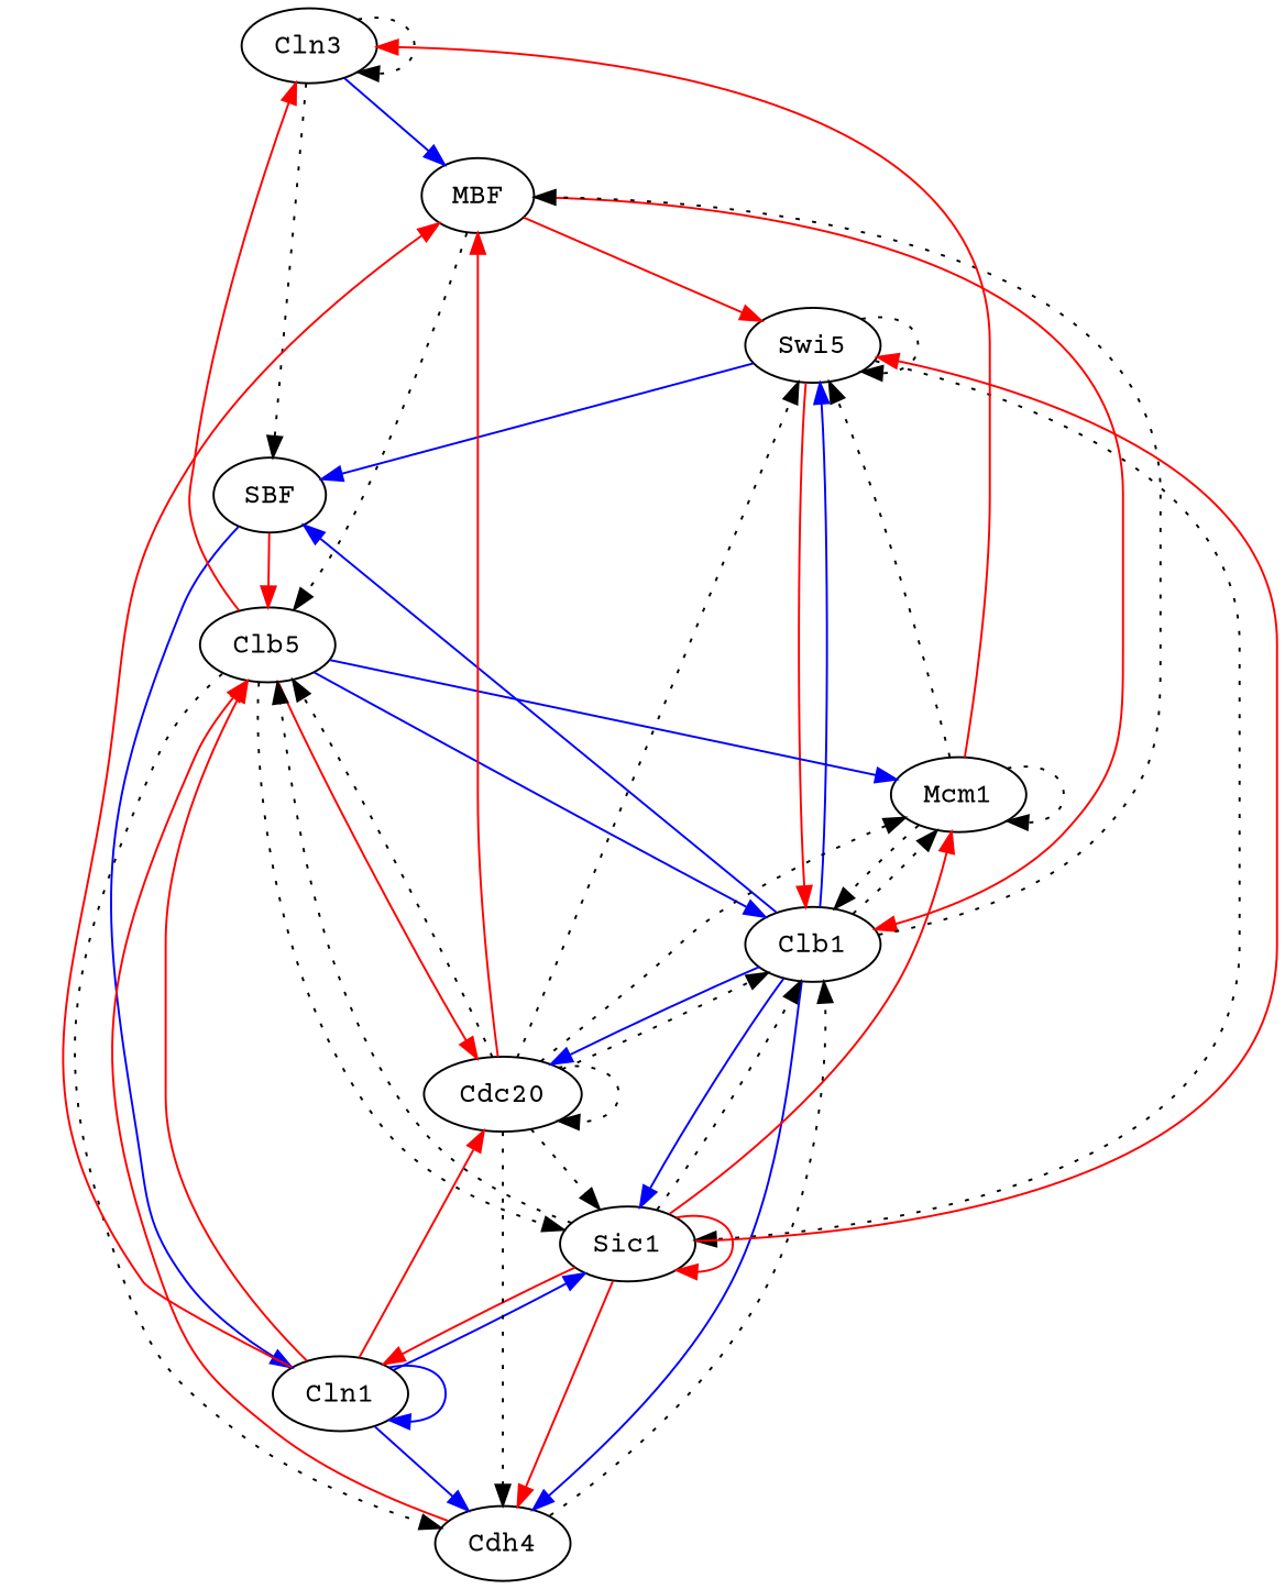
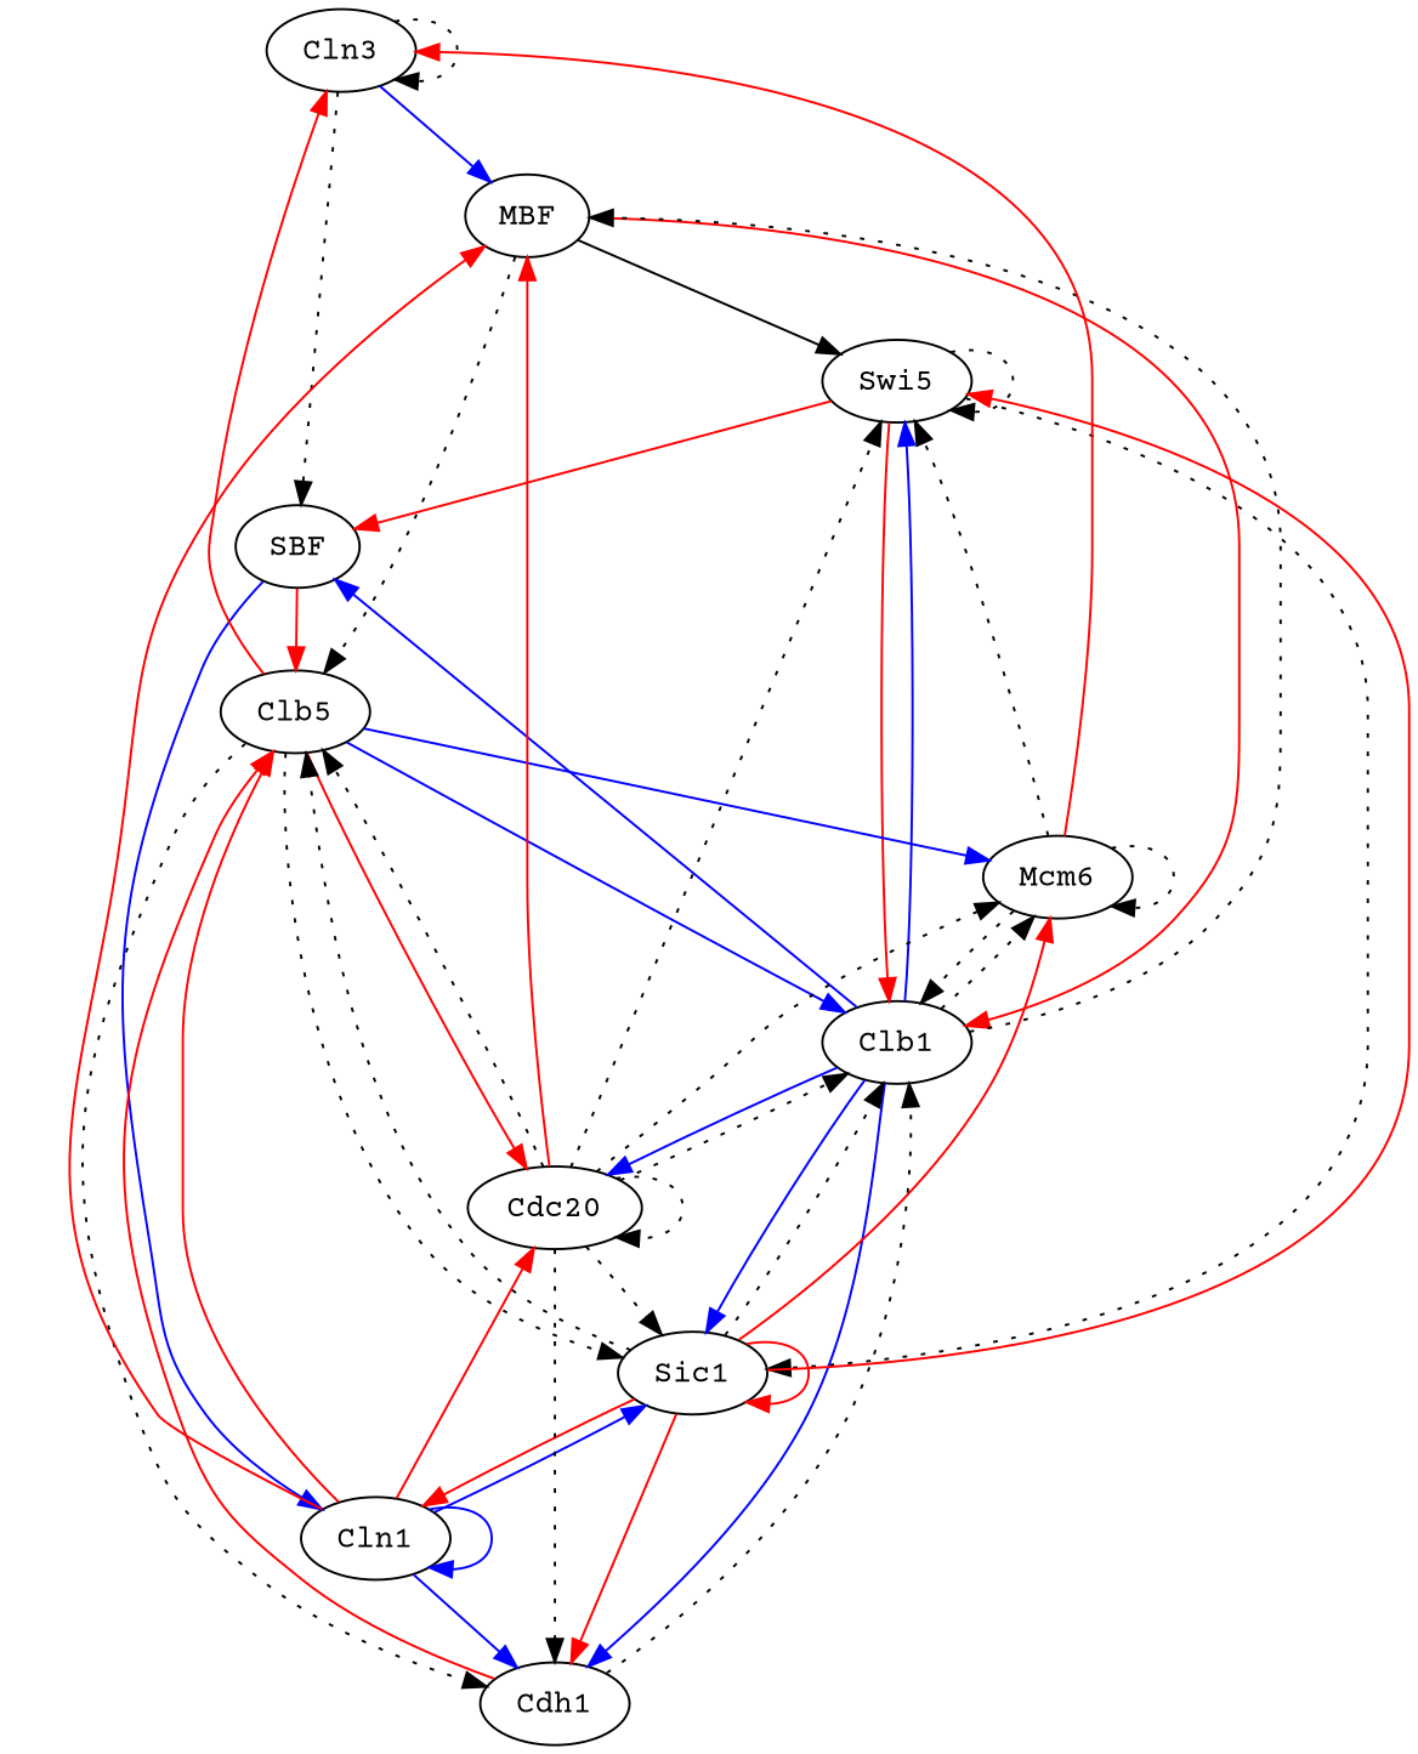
  digraph {
    fontname="Courier Prime"
    node [fontname="Courier Prime"]
    edge [fontname="Courier Prime"]
    n1 [label=Cln3]
    n2 [label=MBF]
    n3 [label=SBF]
    n4 [label=Swi5]
    n5 [label=Clb5]
    n6 [label=Clb1]
    n7 [label=Cln1]
    n8 [label=Sic1]
-   n9 [label=Cdh4]
+   n9 [label=Cdh1]
    n10 [label=Cdc20]
-   n11 [label=Mcm1]
+   n11 [label=Mcm6]
    n1 -> n1 [style=dotted]
    n1 -> n2 [color=blue]
    n1 -> n3 [style=dotted]
-   n2 -> n4 [color=red]
+   n2 -> n4 [color=black]
    n2 -> n5 [style=dotted]
    n2 -> n6 [color=red]
    n3 -> n5 [color=red]
    n3 -> n7 [color=blue]
-   n4 -> n3 [color=blue]
+   n4 -> n3 [color=red]
    n4 -> n4 [style=dotted]
    n4 -> n6 [color=red]
    n4 -> n8 [style=dotted]
    n5 -> n1 [color=red]
    n5 -> n6 [color=blue]
    n5 -> n8 [style=dotted]
    n5 -> n9 [style=dotted]
    n5 -> n10 [color=red]
    n5 -> n11 [color=blue]
    n6 -> n2 [style=dotted]
    n6 -> n3 [color=blue]
    n6 -> n4 [color=blue]
    n6 -> n8 [color=blue]
    n6 -> n9 [color=blue]
    n6 -> n10 [color=blue]
    n6 -> n11 [style=dotted]
    n7 -> n2 [color=red]
    n7 -> n5 [color=red]
    n7 -> n7 [color=blue]
    n7 -> n8 [color=blue]
    n7 -> n9 [color=blue]
    n7 -> n10 [color=red]
    n8 -> n4 [color=red]
    n8 -> n5 [style=dotted]
    n8 -> n6 [style=dotted]
    n8 -> n7 [color=red]
    n8 -> n8 [color=red]
    n8 -> n9 [color=red]
    n8 -> n11 [color=red]
    n9 -> n5 [color=red]
    n9 -> n6 [style=dotted]
    n10 -> n2 [color=red]
    n10 -> n4 [style=dotted]
    n10 -> n5 [style=dotted]
    n10 -> n6 [style=dotted]
    n10 -> n8 [style=dotted]
    n10 -> n9 [style=dotted]
    n10 -> n10 [style=dotted]
    n10 -> n11 [style=dotted]
    n11 -> n1 [color=red]
    n11 -> n4 [style=dotted]
    n11 -> n6 [style=dotted]
    n11 -> n11 [style=dotted]
  }
